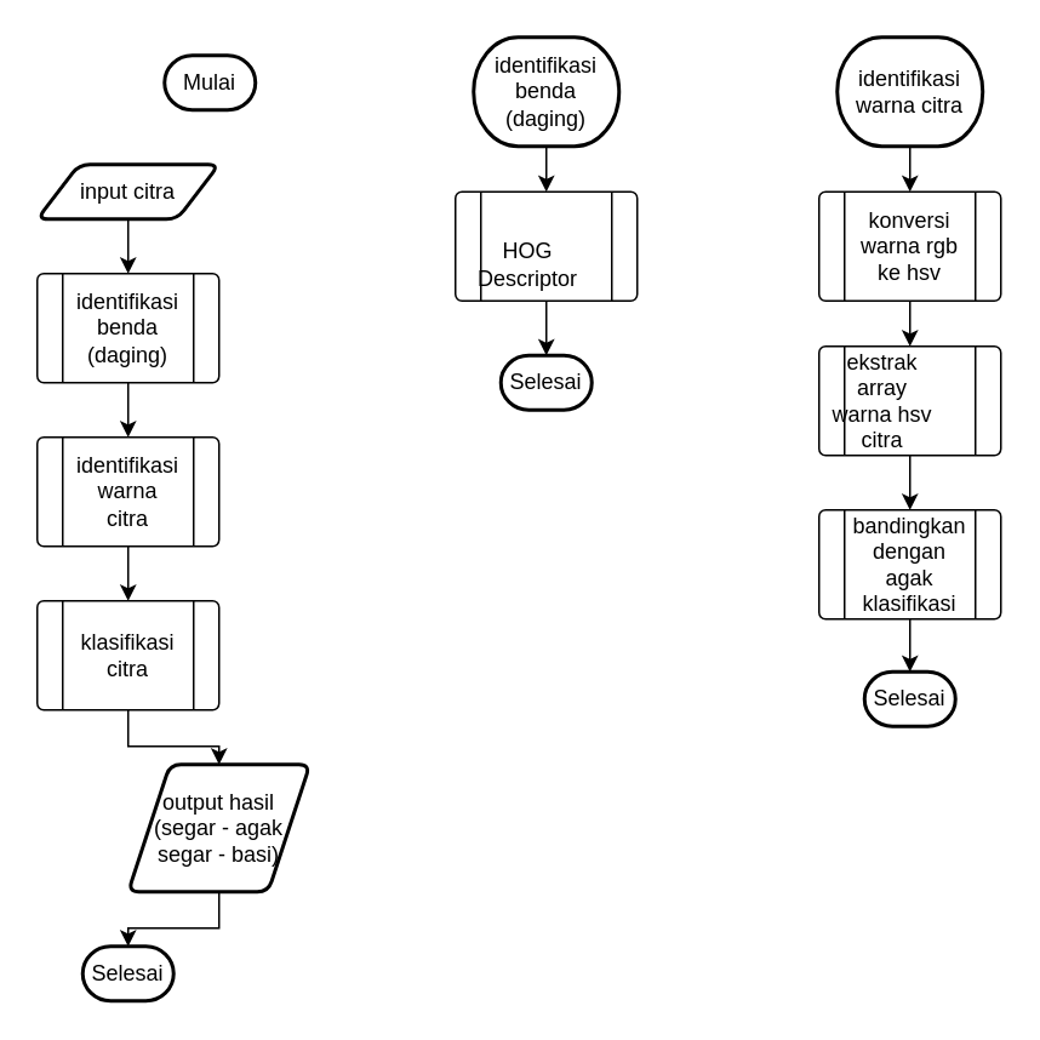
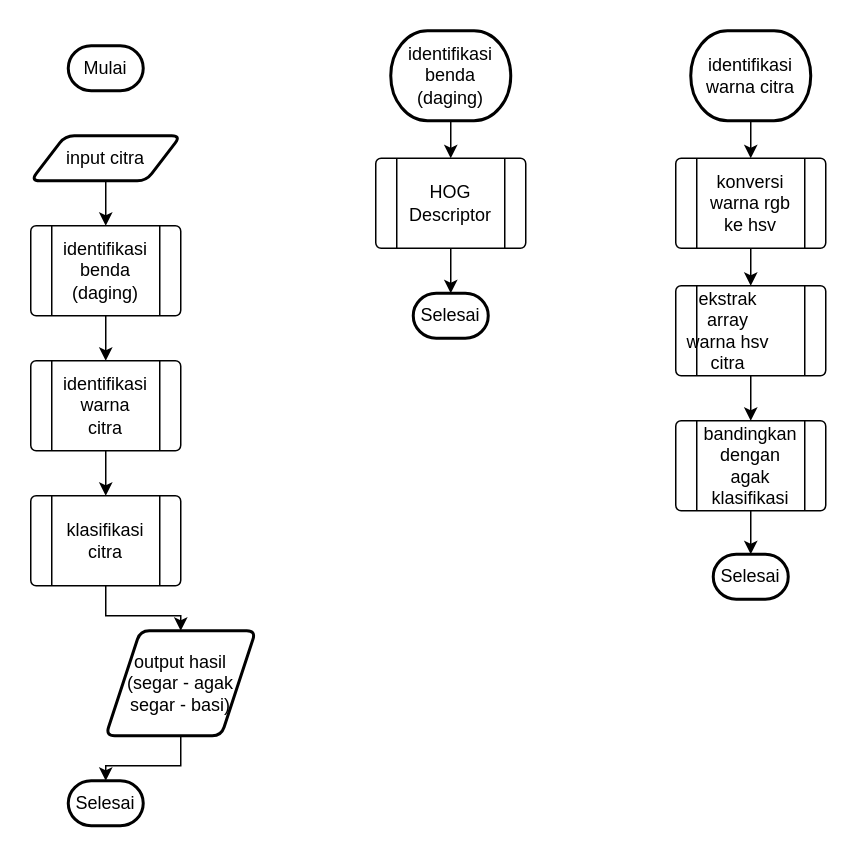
  <mxCell id="0" />
  <mxCell id="1" parent="0" />
- <mxCell id="2" value="Mulai" style="strokeWidth=2;html=1;shape=mxgraph.flowchart.terminator;whiteSpace=wrap;" vertex="1" parent="1"><mxGeometry x="90" y="30" width="50" height="30" as="geometry" /></mxCell>
+ <mxCell id="2" value="Mulai" style="strokeWidth=2;html=1;shape=mxgraph.flowchart.terminator;whiteSpace=wrap;" vertex="1" parent="1"><mxGeometry x="45" y="30" width="50" height="30" as="geometry" /></mxCell>
  <mxCell id="3" value="Selesai" style="strokeWidth=2;html=1;shape=mxgraph.flowchart.terminator;whiteSpace=wrap;" vertex="1" parent="1"><mxGeometry x="45" y="520" width="50" height="30" as="geometry" /></mxCell>
  <mxCell id="4" style="edgeStyle=orthogonalEdgeStyle;rounded=0;orthogonalLoop=1;jettySize=auto;html=1;exitX=0.5;exitY=1;exitDx=0;exitDy=0;entryX=0.5;entryY=0;entryDx=0;entryDy=0;" edge="1" parent="1" source="5" target="10"><mxGeometry relative="1" as="geometry" /></mxCell>
  <mxCell id="5" value="" style="verticalLabelPosition=bottom;verticalAlign=top;html=1;shape=process;whiteSpace=wrap;rounded=1;size=0.14;arcSize=6;" vertex="1" parent="1"><mxGeometry x="20" y="150" width="100" height="60" as="geometry" /></mxCell>
  <mxCell id="6" style="edgeStyle=orthogonalEdgeStyle;rounded=0;orthogonalLoop=1;jettySize=auto;html=1;exitX=0.5;exitY=1;exitDx=0;exitDy=0;entryX=0.5;entryY=0;entryDx=0;entryDy=0;" edge="1" parent="1" source="7" target="5"><mxGeometry relative="1" as="geometry" /></mxCell>
  <mxCell id="7" value="input citra" style="shape=parallelogram;html=1;strokeWidth=2;perimeter=parallelogramPerimeter;whiteSpace=wrap;rounded=1;arcSize=12;size=0.23;" vertex="1" parent="1"><mxGeometry x="20" y="90" width="100" height="30" as="geometry" /></mxCell>
  <mxCell id="8" value="identifikasi benda (daging)" style="text;html=1;strokeColor=none;fillColor=none;align=center;verticalAlign=middle;whiteSpace=wrap;rounded=0;" vertex="1" parent="1"><mxGeometry x="40" y="165" width="60" height="30" as="geometry" /></mxCell>
  <mxCell id="9" style="edgeStyle=orthogonalEdgeStyle;rounded=0;orthogonalLoop=1;jettySize=auto;html=1;exitX=0.5;exitY=1;exitDx=0;exitDy=0;entryX=0.5;entryY=0;entryDx=0;entryDy=0;" edge="1" parent="1" source="10" target="13"><mxGeometry relative="1" as="geometry" /></mxCell>
  <mxCell id="10" value="" style="verticalLabelPosition=bottom;verticalAlign=top;html=1;shape=process;whiteSpace=wrap;rounded=1;size=0.14;arcSize=6;" vertex="1" parent="1"><mxGeometry x="20" y="240" width="100" height="60" as="geometry" /></mxCell>
  <mxCell id="11" value="identifikasi warna citra" style="text;html=1;strokeColor=none;fillColor=none;align=center;verticalAlign=middle;whiteSpace=wrap;rounded=0;" vertex="1" parent="1"><mxGeometry x="40" y="255" width="60" height="30" as="geometry" /></mxCell>
  <mxCell id="12" style="edgeStyle=orthogonalEdgeStyle;rounded=0;orthogonalLoop=1;jettySize=auto;html=1;exitX=0.5;exitY=1;exitDx=0;exitDy=0;entryX=0.5;entryY=0;entryDx=0;entryDy=0;" edge="1" parent="1" source="13" target="16"><mxGeometry relative="1" as="geometry" /></mxCell>
  <mxCell id="13" value="" style="verticalLabelPosition=bottom;verticalAlign=top;html=1;shape=process;whiteSpace=wrap;rounded=1;size=0.14;arcSize=6;" vertex="1" parent="1"><mxGeometry x="20" y="330" width="100" height="60" as="geometry" /></mxCell>
  <mxCell id="14" value="klasifikasi citra" style="text;html=1;strokeColor=none;fillColor=none;align=center;verticalAlign=middle;whiteSpace=wrap;rounded=0;" vertex="1" parent="1"><mxGeometry x="40" y="345" width="60" height="30" as="geometry" /></mxCell>
  <mxCell id="15" style="edgeStyle=orthogonalEdgeStyle;rounded=0;orthogonalLoop=1;jettySize=auto;html=1;exitX=0.5;exitY=1;exitDx=0;exitDy=0;entryX=0.5;entryY=0;entryDx=0;entryDy=0;entryPerimeter=0;" edge="1" parent="1" source="16" target="3"><mxGeometry relative="1" as="geometry" /></mxCell>
  <mxCell id="16" value="output hasil (segar - agak segar - basi)" style="shape=parallelogram;html=1;strokeWidth=2;perimeter=parallelogramPerimeter;whiteSpace=wrap;rounded=1;arcSize=12;size=0.23;" vertex="1" parent="1"><mxGeometry x="70" y="420" width="100" height="70" as="geometry" /></mxCell>
  <mxCell id="17" style="edgeStyle=orthogonalEdgeStyle;rounded=0;orthogonalLoop=1;jettySize=auto;html=1;exitX=0.5;exitY=1;exitDx=0;exitDy=0;exitPerimeter=0;entryX=0.5;entryY=0;entryDx=0;entryDy=0;" edge="1" parent="1" source="18" target="20"><mxGeometry relative="1" as="geometry" /></mxCell>
  <mxCell id="18" value="identifikasi benda (daging)" style="strokeWidth=2;html=1;shape=mxgraph.flowchart.terminator;whiteSpace=wrap;" vertex="1" parent="1"><mxGeometry x="260" y="20" width="80" height="60" as="geometry" /></mxCell>
  <mxCell id="19" style="edgeStyle=orthogonalEdgeStyle;rounded=0;orthogonalLoop=1;jettySize=auto;html=1;exitX=0.5;exitY=1;exitDx=0;exitDy=0;entryX=0.5;entryY=0;entryDx=0;entryDy=0;entryPerimeter=0;" edge="1" parent="1" source="20" target="27"><mxGeometry relative="1" as="geometry" /></mxCell>
  <mxCell id="20" value="" style="verticalLabelPosition=bottom;verticalAlign=top;html=1;shape=process;whiteSpace=wrap;rounded=1;size=0.14;arcSize=6;" vertex="1" parent="1"><mxGeometry x="250" y="105" width="100" height="60" as="geometry" /></mxCell>
- <mxCell id="21" value="HOG Descriptor" style="text;html=1;strokeColor=none;fillColor=none;align=center;verticalAlign=middle;whiteSpace=wrap;rounded=0;" vertex="1" parent="1"><mxGeometry x="260" y="130" width="60" height="30" as="geometry" /></mxCell>
+ <mxCell id="21" value="HOG Descriptor" style="text;html=1;strokeColor=none;fillColor=none;align=center;verticalAlign=middle;whiteSpace=wrap;rounded=0;" vertex="1" parent="1"><mxGeometry x="270" y="120" width="60" height="30" as="geometry" /></mxCell>
  <mxCell id="22" style="edgeStyle=orthogonalEdgeStyle;rounded=0;orthogonalLoop=1;jettySize=auto;html=1;exitX=0.5;exitY=1;exitDx=0;exitDy=0;exitPerimeter=0;entryX=0.5;entryY=0;entryDx=0;entryDy=0;" edge="1" parent="1" source="23" target="25"><mxGeometry relative="1" as="geometry" /></mxCell>
  <mxCell id="23" value="identifikasi warna citra" style="strokeWidth=2;html=1;shape=mxgraph.flowchart.terminator;whiteSpace=wrap;" vertex="1" parent="1"><mxGeometry x="460" y="20" width="80" height="60" as="geometry" /></mxCell>
  <mxCell id="24" style="edgeStyle=orthogonalEdgeStyle;rounded=0;orthogonalLoop=1;jettySize=auto;html=1;exitX=0.5;exitY=1;exitDx=0;exitDy=0;entryX=0.5;entryY=0;entryDx=0;entryDy=0;" edge="1" parent="1" source="25" target="30"><mxGeometry relative="1" as="geometry" /></mxCell>
  <mxCell id="25" value="" style="verticalLabelPosition=bottom;verticalAlign=top;html=1;shape=process;whiteSpace=wrap;rounded=1;size=0.14;arcSize=6;" vertex="1" parent="1"><mxGeometry x="450" y="105" width="100" height="60" as="geometry" /></mxCell>
  <mxCell id="26" value="konversi warna rgb ke hsv" style="text;html=1;strokeColor=none;fillColor=none;align=center;verticalAlign=middle;whiteSpace=wrap;rounded=0;" vertex="1" parent="1"><mxGeometry x="470" y="120" width="60" height="30" as="geometry" /></mxCell>
  <mxCell id="27" value="Selesai" style="strokeWidth=2;html=1;shape=mxgraph.flowchart.terminator;whiteSpace=wrap;" vertex="1" parent="1"><mxGeometry x="275" y="195" width="50" height="30" as="geometry" /></mxCell>
  <mxCell id="28" value="Selesai" style="strokeWidth=2;html=1;shape=mxgraph.flowchart.terminator;whiteSpace=wrap;" vertex="1" parent="1"><mxGeometry x="475" y="369" width="50" height="30" as="geometry" /></mxCell>
  <mxCell id="29" style="edgeStyle=orthogonalEdgeStyle;rounded=0;orthogonalLoop=1;jettySize=auto;html=1;exitX=0.5;exitY=1;exitDx=0;exitDy=0;entryX=0.5;entryY=0;entryDx=0;entryDy=0;" edge="1" parent="1" source="30" target="33"><mxGeometry relative="1" as="geometry" /></mxCell>
  <mxCell id="30" value="" style="verticalLabelPosition=bottom;verticalAlign=top;html=1;shape=process;whiteSpace=wrap;rounded=1;size=0.14;arcSize=6;" vertex="1" parent="1"><mxGeometry x="450" y="190" width="100" height="60" as="geometry" /></mxCell>
  <mxCell id="31" value="ekstrak array warna hsv citra" style="text;html=1;strokeColor=none;fillColor=none;align=center;verticalAlign=middle;whiteSpace=wrap;rounded=0;" vertex="1" parent="1"><mxGeometry x="455" y="205" width="60" height="30" as="geometry" /></mxCell>
  <mxCell id="32" style="edgeStyle=orthogonalEdgeStyle;rounded=0;orthogonalLoop=1;jettySize=auto;html=1;exitX=0.5;exitY=1;exitDx=0;exitDy=0;entryX=0.5;entryY=0;entryDx=0;entryDy=0;entryPerimeter=0;" edge="1" parent="1" source="33" target="28"><mxGeometry relative="1" as="geometry" /></mxCell>
  <mxCell id="33" value="" style="verticalLabelPosition=bottom;verticalAlign=top;html=1;shape=process;whiteSpace=wrap;rounded=1;size=0.14;arcSize=6;" vertex="1" parent="1"><mxGeometry x="450" y="280" width="100" height="60" as="geometry" /></mxCell>
  <mxCell id="34" value="bandingkan dengan agak klasifikasi" style="text;html=1;strokeColor=none;fillColor=none;align=center;verticalAlign=middle;whiteSpace=wrap;rounded=0;" vertex="1" parent="1"><mxGeometry x="470" y="295" width="60" height="30" as="geometry" /></mxCell>
